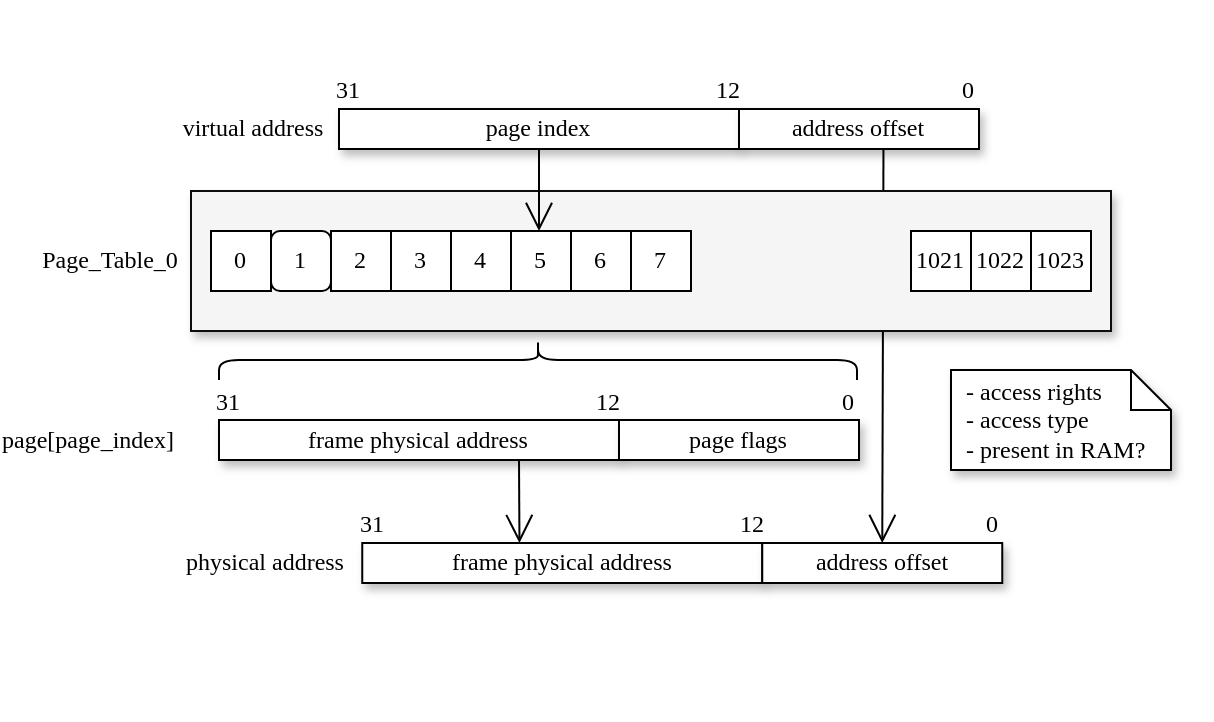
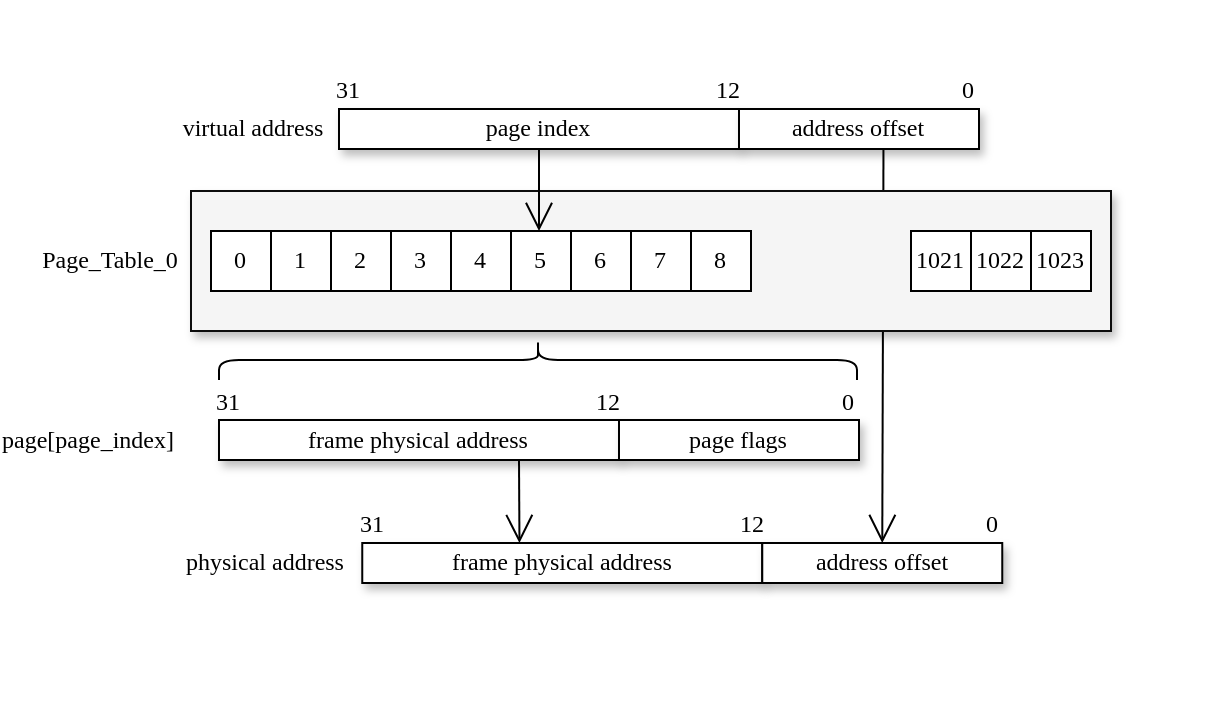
  <mxCell id="0" />
  <mxCell id="1" parent="0" />
  <mxCell id="2" value="" style="endArrow=open;endSize=12;html=1;rounded=0;exitX=0.602;exitY=0.964;exitDx=0;exitDy=0;entryX=0.5;entryY=0;entryDx=0;entryDy=0;exitPerimeter=0;" parent="1" source="25" target="31" edge="1"><mxGeometry width="160" relative="1" as="geometry"><mxPoint x="165" y="355" as="sourcePoint" /><mxPoint x="325" y="355" as="targetPoint" /></mxGeometry></mxCell>
  <mxCell id="3" value="" style="html=1;whiteSpace=wrap;fillColor=#f5f5f5;fontColor=#333333;strokeColor=#0D0D0D;shadow=1;" parent="1" vertex="1"><mxGeometry x="95" y="95" width="460" height="70" as="geometry" /></mxCell>
  <mxCell id="4" value="0" style="rounded=0;whiteSpace=wrap;html=1;shadow=0;fontFamily=Computer Modern;" parent="1" vertex="1"><mxGeometry x="105" y="115" width="30" height="30" as="geometry" /></mxCell>
- <mxCell id="5" value="1" style="whiteSpace=wrap;html=1;shadow=0;fontFamily=Computer Modern;rounded=1;" parent="1" vertex="1"><mxGeometry x="135" y="115" width="30" height="30" as="geometry" /></mxCell>
+ <mxCell id="5" value="1" style="rounded=0;whiteSpace=wrap;html=1;shadow=0;fontFamily=Computer Modern;" parent="1" vertex="1"><mxGeometry x="135" y="115" width="30" height="30" as="geometry" /></mxCell>
  <mxCell id="6" value="2" style="rounded=0;whiteSpace=wrap;html=1;shadow=0;fontFamily=Computer Modern;" parent="1" vertex="1"><mxGeometry x="165" y="115" width="30" height="30" as="geometry" /></mxCell>
  <mxCell id="7" value="3" style="rounded=0;whiteSpace=wrap;html=1;shadow=0;fontFamily=Computer Modern;" parent="1" vertex="1"><mxGeometry x="195" y="115" width="30" height="30" as="geometry" /></mxCell>
  <mxCell id="8" value="4" style="rounded=0;whiteSpace=wrap;html=1;shadow=0;fontFamily=Computer Modern;" parent="1" vertex="1"><mxGeometry x="225" y="115" width="30" height="30" as="geometry" /></mxCell>
  <mxCell id="9" value="5" style="rounded=0;whiteSpace=wrap;html=1;shadow=0;fontFamily=Computer Modern;" parent="1" vertex="1"><mxGeometry x="255" y="115" width="30" height="30" as="geometry" /></mxCell>
  <mxCell id="10" value="6" style="rounded=0;whiteSpace=wrap;html=1;shadow=0;fontFamily=Computer Modern;" parent="1" vertex="1"><mxGeometry x="285" y="115" width="30" height="30" as="geometry" /></mxCell>
  <mxCell id="11" value="7" style="rounded=0;whiteSpace=wrap;html=1;shadow=0;fontFamily=Computer Modern;" parent="1" vertex="1"><mxGeometry x="315" y="115" width="30" height="30" as="geometry" /></mxCell>
+ <mxCell id="12" value="8" style="rounded=0;whiteSpace=wrap;html=1;shadow=0;fontFamily=Computer Modern;" parent="1" vertex="1"><mxGeometry x="345" y="115" width="30" height="30" as="geometry" /></mxCell>
  <mxCell id="13" value="31" style="text;html=1;strokeColor=none;fillColor=none;align=center;verticalAlign=middle;whiteSpace=wrap;rounded=0;fontFamily=Computer Modern;" parent="1" vertex="1"><mxGeometry x="104" y="190.5" width="20" height="20" as="geometry" /></mxCell>
  <mxCell id="14" value="frame physical address" style="rounded=0;whiteSpace=wrap;html=1;fontFamily=Computer Modern;shadow=1;" parent="1" vertex="1"><mxGeometry x="109" y="209.5" width="200" height="20" as="geometry" /></mxCell>
  <mxCell id="15" value="12" style="text;html=1;strokeColor=none;fillColor=none;align=center;verticalAlign=middle;whiteSpace=wrap;rounded=0;fontFamily=Computer Modern;" parent="1" vertex="1"><mxGeometry x="294" y="190.5" width="20" height="20" as="geometry" /></mxCell>
  <mxCell id="16" value="page flags" style="rounded=0;whiteSpace=wrap;html=1;fontFamily=Computer Modern;shadow=1;" parent="1" vertex="1"><mxGeometry x="309" y="209.5" width="120" height="20" as="geometry" /></mxCell>
  <mxCell id="17" value="0" style="text;html=1;strokeColor=none;fillColor=none;align=center;verticalAlign=middle;whiteSpace=wrap;rounded=0;fontFamily=Computer Modern;" parent="1" vertex="1"><mxGeometry x="414" y="190.5" width="20" height="20" as="geometry" /></mxCell>
  <mxCell id="18" value="1021" style="rounded=0;whiteSpace=wrap;html=1;shadow=0;fontFamily=Computer Modern;" parent="1" vertex="1"><mxGeometry x="455" y="115" width="30" height="30" as="geometry" /></mxCell>
  <mxCell id="19" value="1022" style="rounded=0;whiteSpace=wrap;html=1;shadow=0;fontFamily=Computer Modern;" parent="1" vertex="1"><mxGeometry x="485" y="115" width="30" height="30" as="geometry" /></mxCell>
  <mxCell id="20" value="1023" style="rounded=0;whiteSpace=wrap;html=1;shadow=0;fontFamily=Computer Modern;" parent="1" vertex="1"><mxGeometry x="515" y="115" width="30" height="30" as="geometry" /></mxCell>
  <mxCell id="21" value="" style="shape=curlyBracket;whiteSpace=wrap;html=1;rounded=1;labelPosition=left;verticalLabelPosition=middle;align=right;verticalAlign=middle;rotation=90;" parent="1" vertex="1"><mxGeometry x="258.5" y="20" width="20" height="319" as="geometry" /></mxCell>
  <mxCell id="22" value="31" style="text;html=1;strokeColor=none;fillColor=none;align=center;verticalAlign=middle;whiteSpace=wrap;rounded=0;fontFamily=Computer Modern;" parent="1" vertex="1"><mxGeometry x="164" y="35" width="20" height="20" as="geometry" /></mxCell>
  <mxCell id="23" value="page index" style="rounded=0;whiteSpace=wrap;html=1;fontFamily=Computer Modern;shadow=1;" parent="1" vertex="1"><mxGeometry x="169" y="54" width="200" height="20" as="geometry" /></mxCell>
  <mxCell id="24" value="12" style="text;html=1;strokeColor=none;fillColor=none;align=center;verticalAlign=middle;whiteSpace=wrap;rounded=0;fontFamily=Computer Modern;" parent="1" vertex="1"><mxGeometry x="354" y="35" width="20" height="20" as="geometry" /></mxCell>
  <mxCell id="25" value="address offset" style="rounded=0;whiteSpace=wrap;html=1;fontFamily=Computer Modern;shadow=1;" parent="1" vertex="1"><mxGeometry x="369" y="54" width="120" height="20" as="geometry" /></mxCell>
  <mxCell id="26" value="0" style="text;html=1;strokeColor=none;fillColor=none;align=center;verticalAlign=middle;whiteSpace=wrap;rounded=0;fontFamily=Computer Modern;" parent="1" vertex="1"><mxGeometry x="474" y="35" width="20" height="20" as="geometry" /></mxCell>
  <mxCell id="27" value="virtual address" style="text;html=1;strokeColor=none;fillColor=none;align=center;verticalAlign=middle;whiteSpace=wrap;rounded=0;fontFamily=Computer Modern;" parent="1" vertex="1"><mxGeometry x="83.5" y="49" width="85" height="30" as="geometry" /></mxCell>
  <mxCell id="28" value="31" style="text;html=1;strokeColor=none;fillColor=none;align=center;verticalAlign=middle;whiteSpace=wrap;rounded=0;fontFamily=Computer Modern;" parent="1" vertex="1"><mxGeometry x="175.63" y="252" width="20" height="20" as="geometry" /></mxCell>
  <mxCell id="29" value="frame physical address" style="rounded=0;whiteSpace=wrap;html=1;fontFamily=Computer Modern;shadow=1;" parent="1" vertex="1"><mxGeometry x="180.63" y="271" width="200" height="20" as="geometry" /></mxCell>
  <mxCell id="30" value="12" style="text;html=1;strokeColor=none;fillColor=none;align=center;verticalAlign=middle;whiteSpace=wrap;rounded=0;fontFamily=Computer Modern;" parent="1" vertex="1"><mxGeometry x="365.63" y="252" width="20" height="20" as="geometry" /></mxCell>
  <mxCell id="31" value="address offset" style="rounded=0;whiteSpace=wrap;html=1;fontFamily=Computer Modern;shadow=1;" parent="1" vertex="1"><mxGeometry x="380.63" y="271" width="120" height="20" as="geometry" /></mxCell>
  <mxCell id="32" value="0" style="text;html=1;strokeColor=none;fillColor=none;align=center;verticalAlign=middle;whiteSpace=wrap;rounded=0;fontFamily=Computer Modern;" parent="1" vertex="1"><mxGeometry x="485.63" y="252" width="20" height="20" as="geometry" /></mxCell>
  <mxCell id="33" value="physical address" style="text;html=1;strokeColor=none;fillColor=none;align=center;verticalAlign=middle;whiteSpace=wrap;rounded=0;fontFamily=Computer Modern;" parent="1" vertex="1"><mxGeometry x="90.38" y="266" width="85" height="30" as="geometry" /></mxCell>
  <mxCell id="34" value="" style="endArrow=open;endSize=12;html=1;rounded=0;exitX=0.75;exitY=1;exitDx=0;exitDy=0;entryX=0.393;entryY=0;entryDx=0;entryDy=0;entryPerimeter=0;" parent="1" source="14" target="29" edge="1"><mxGeometry width="160" relative="1" as="geometry"><mxPoint x="392" y="100" as="sourcePoint" /><mxPoint x="393" y="301" as="targetPoint" /></mxGeometry></mxCell>
  <mxCell id="35" value="" style="endArrow=open;endSize=12;html=1;rounded=0;exitX=0.5;exitY=1;exitDx=0;exitDy=0;" parent="1" source="23" edge="1"><mxGeometry width="160" relative="1" as="geometry"><mxPoint x="269" y="222" as="sourcePoint" /><mxPoint x="269" y="115" as="targetPoint" /></mxGeometry></mxCell>
  <mxCell id="36" value="page[page_index]" style="text;html=1;strokeColor=none;fillColor=none;align=center;verticalAlign=middle;whiteSpace=wrap;rounded=0;fontFamily=Computer Modern;" parent="1" vertex="1"><mxGeometry x="24" y="204.5" width="40" height="30" as="geometry" /></mxCell>
  <mxCell id="37" value="Page_Table_0" style="text;html=1;strokeColor=none;fillColor=none;align=center;verticalAlign=middle;whiteSpace=wrap;rounded=0;fontFamily=Computer Modern;" parent="1" vertex="1"><mxGeometry x="20" y="115" width="70" height="30" as="geometry" /></mxCell>
- <mxCell id="38" value="&amp;nbsp; - access rights&lt;br&gt;&amp;nbsp; - access type&lt;br&gt;&amp;nbsp; - present in RAM?" style="shape=note;size=20;whiteSpace=wrap;html=1;shadow=1;fontFamily=Computer Modern;align=left;" parent="1" vertex="1"><mxGeometry x="475" y="184.5" width="110" height="50" as="geometry" /></mxCell>
